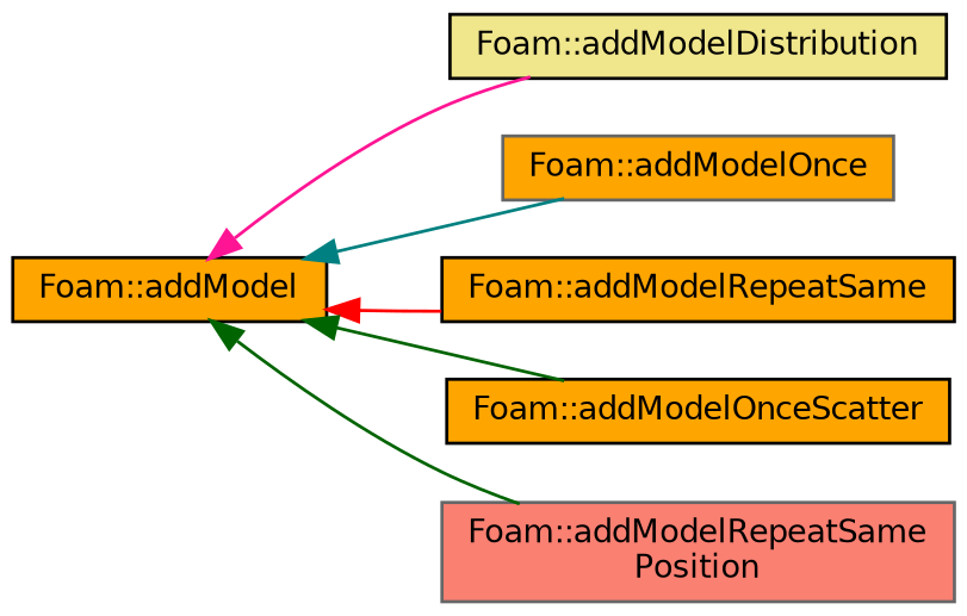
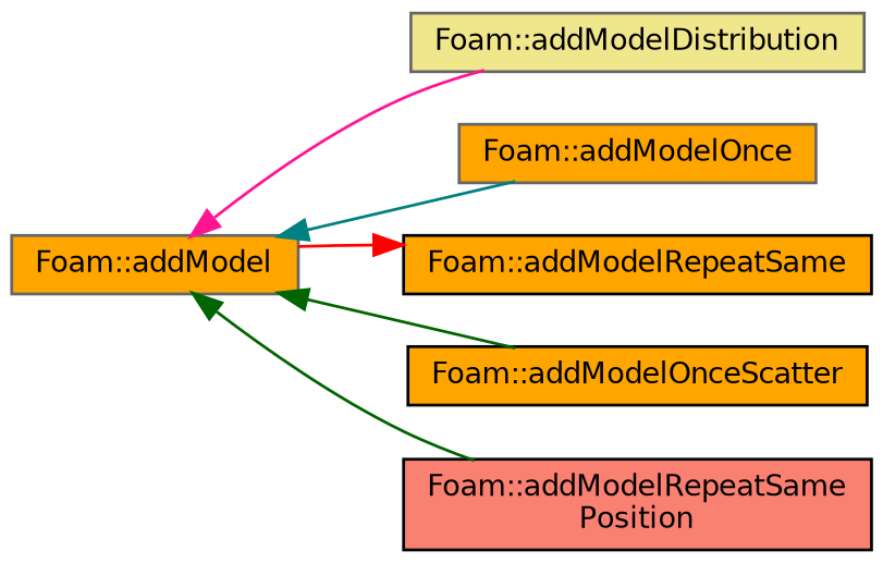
  digraph {
    rankdir=LR
    node [color=black fillcolor=orange fontname=Helvetica fontsize=10 shape=record style=filled]
    edge [color=darkgreen dir=back fontname=Helvetica fontsize=10 labelfontname=Helvetica labelfontsize=10 style=solid]
-   n1 [fontcolor=black height=0.2 label="Foam::addModel" width=0.4]
-   n2 [fillcolor=khaki height=0.2 label="Foam::addModelDistribution" width=0.4]
+   n1 [color=gray40 fontcolor=black height=0.2 label="Foam::addModel" width=0.4]
+   n2 [color=gray40 fillcolor=khaki height=0.2 label="Foam::addModelDistribution" width=0.4]
    n3 [color=gray40 height=0.2 label="Foam::addModelOnce" width=0.4]
    n4 [height=0.2 label="Foam::addModelRepeatSame" width=0.4]
    n5 [height=0.2 label="Foam::addModelOnceScatter" width=0.4]
-   n6 [color=gray40 fillcolor=salmon height=0.2 label="Foam::addModelRepeatSame\lPosition" width=0.4]
+   n6 [fillcolor=salmon height=0.2 label="Foam::addModelRepeatSame\lPosition" width=0.4]
    n1 -> n2 [color=deeppink]
    n1 -> n3 [color=teal]
-   n1 -> n4 [color=red]
+   n4 -> n1 [color=red]
    n1 -> n5
    n1 -> n6
  }
